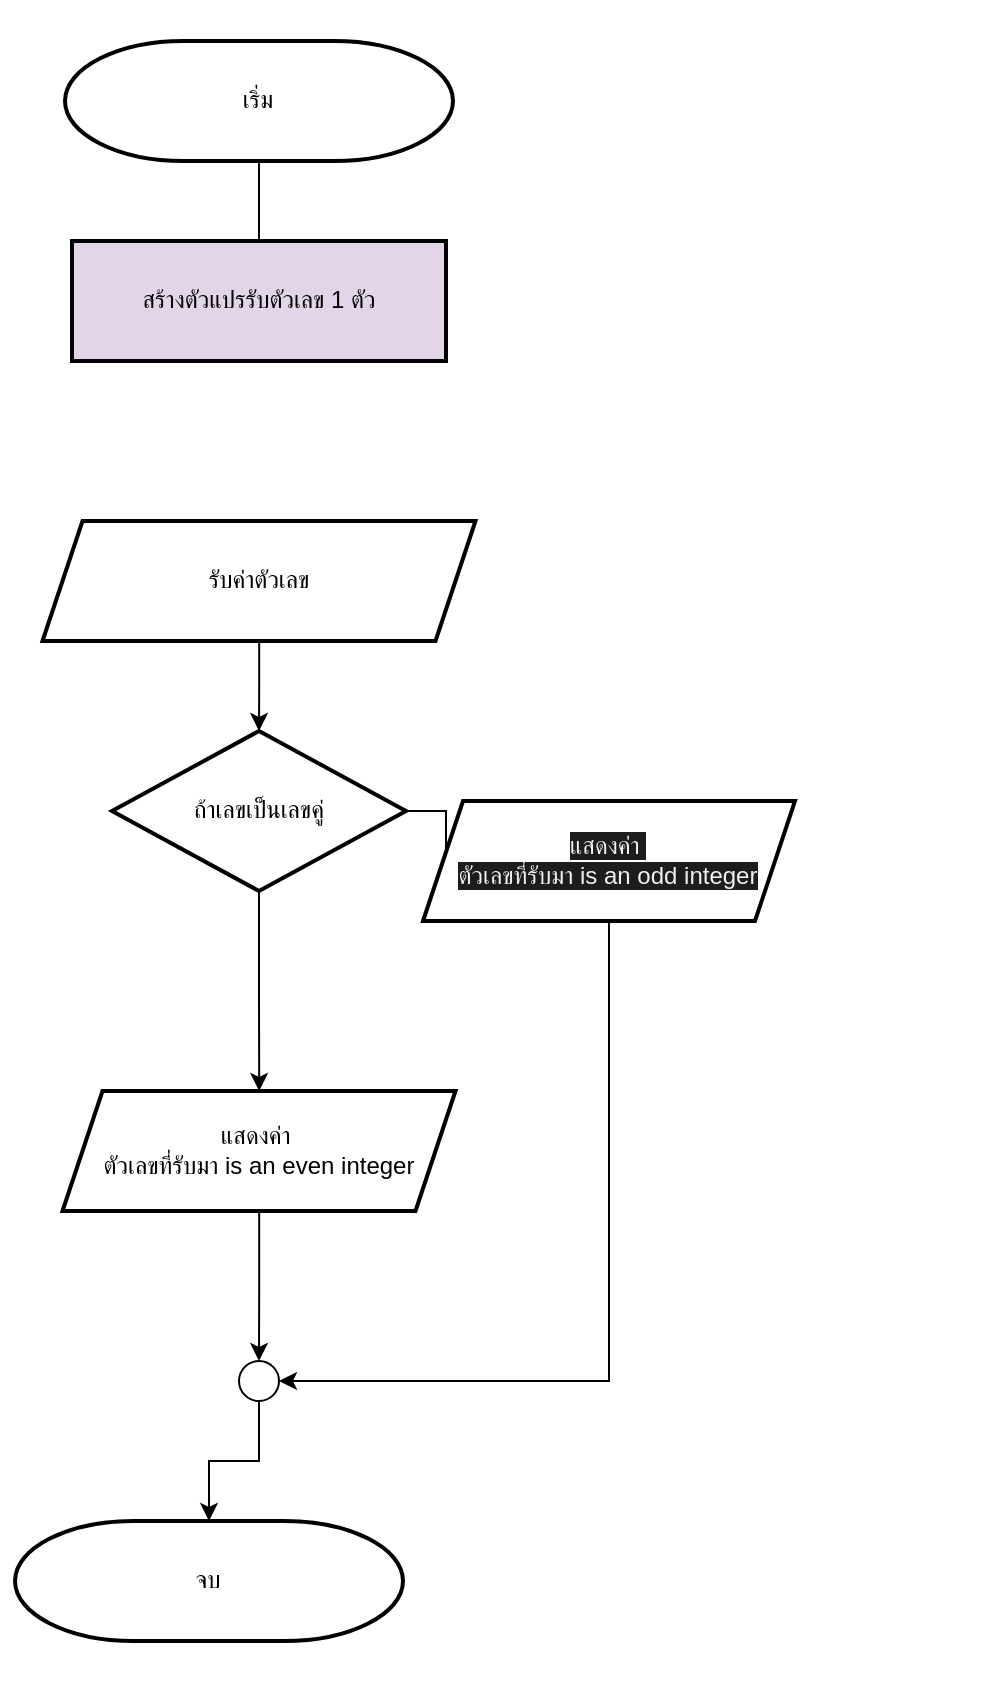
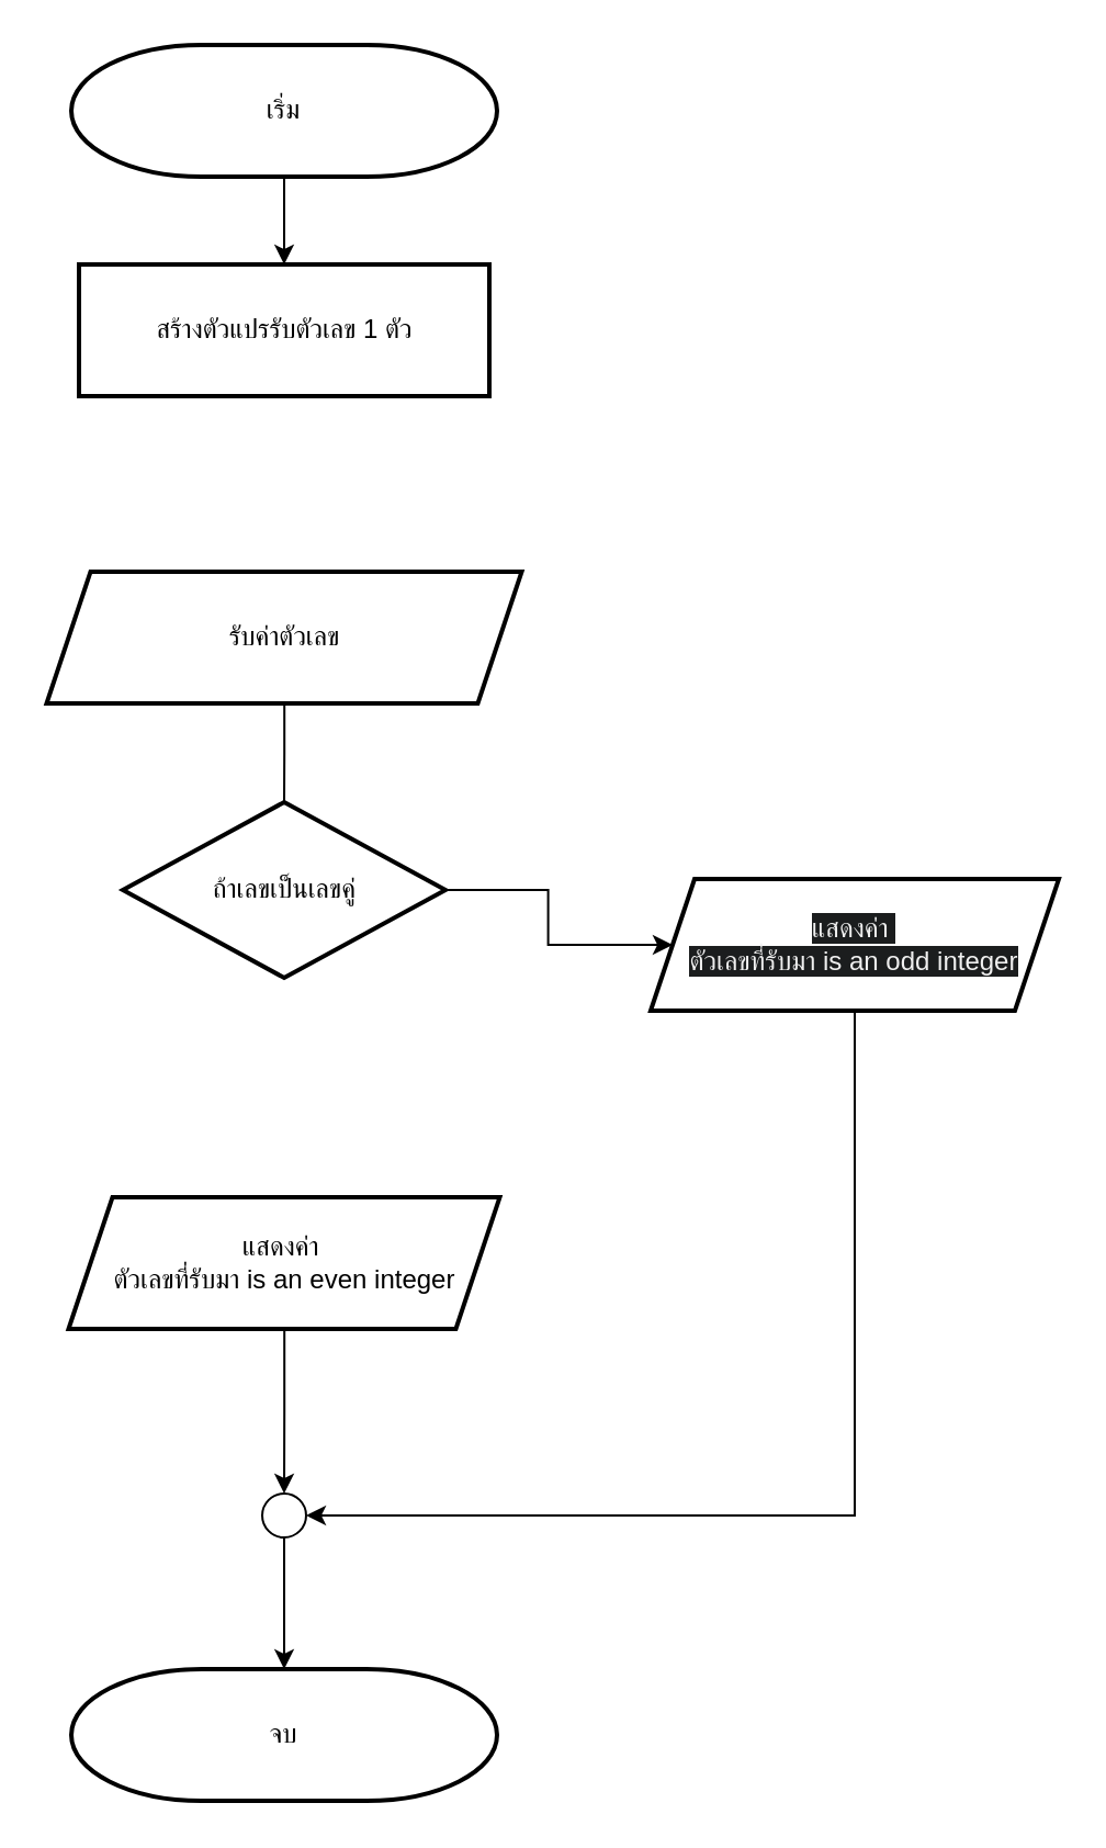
  <mxCell id="0" />
  <mxCell id="1" parent="0" />
- <mxCell id="2" value="" style="edgeStyle=orthogonalEdgeStyle;rounded=0;orthogonalLoop=1;jettySize=auto;html=1;endArrow=none;" edge="1" parent="1" source="3" target="4"><mxGeometry relative="1" as="geometry" /></mxCell>
+ <mxCell id="2" value="" style="edgeStyle=orthogonalEdgeStyle;rounded=0;orthogonalLoop=1;jettySize=auto;html=1;" edge="1" parent="1" source="3" target="4"><mxGeometry relative="1" as="geometry" /></mxCell>
  <mxCell id="3" value="เริ่ม" style="strokeWidth=2;html=1;shape=mxgraph.flowchart.terminator;whiteSpace=wrap;" vertex="1" parent="1"><mxGeometry x="32" y="20" width="194" height="60" as="geometry" /></mxCell>
- <mxCell id="4" value="สร้างตัวแปรรับตัวเลข 1 ตัว" style="whiteSpace=wrap;html=1;strokeWidth=2;fillColor=#e1d5e7;" vertex="1" parent="1"><mxGeometry x="35.5" y="120" width="187" height="60" as="geometry" /></mxCell>
- <mxCell id="5" value="" style="edgeStyle=orthogonalEdgeStyle;rounded=0;orthogonalLoop=1;jettySize=auto;html=1;" edge="1" parent="1" source="6" target="9"><mxGeometry relative="1" as="geometry" /></mxCell>
+ <mxCell id="4" value="สร้างตัวแปรรับตัวเลข 1 ตัว" style="whiteSpace=wrap;html=1;strokeWidth=2;" vertex="1" parent="1"><mxGeometry x="35.5" y="120" width="187" height="60" as="geometry" /></mxCell>
+ <mxCell id="5" value="" style="edgeStyle=orthogonalEdgeStyle;rounded=0;orthogonalLoop=1;jettySize=auto;html=1;endArrow=none;" edge="1" parent="1" source="6" target="9"><mxGeometry relative="1" as="geometry" /></mxCell>
  <mxCell id="6" value="รับค่าตัวเลข" style="shape=parallelogram;perimeter=parallelogramPerimeter;whiteSpace=wrap;html=1;fixedSize=1;strokeWidth=2;" vertex="1" parent="1"><mxGeometry x="20.75" y="260" width="216.5" height="60" as="geometry" /></mxCell>
- <mxCell id="7" value="" style="edgeStyle=orthogonalEdgeStyle;rounded=0;orthogonalLoop=1;jettySize=auto;html=1;" edge="1" parent="1" source="9" target="11"><mxGeometry relative="1" as="geometry" /></mxCell>
  <mxCell id="8" value="" style="edgeStyle=orthogonalEdgeStyle;rounded=0;orthogonalLoop=1;jettySize=auto;html=1;" edge="1" parent="1" source="9" target="12"><mxGeometry relative="1" as="geometry" /></mxCell>
  <mxCell id="9" value="ถ้าเลขเป็นเลขคู่" style="rhombus;whiteSpace=wrap;html=1;strokeWidth=2;" vertex="1" parent="1"><mxGeometry x="55.5" y="365" width="147" height="80" as="geometry" /></mxCell>
  <mxCell id="10" value="" style="edgeStyle=orthogonalEdgeStyle;rounded=0;orthogonalLoop=1;jettySize=auto;html=1;" edge="1" parent="1" source="11" target="14"><mxGeometry relative="1" as="geometry" /></mxCell>
  <mxCell id="11" value="แสดงค่า&amp;nbsp;&lt;br&gt;ตัวเลขที่รับมา is an even integer" style="shape=parallelogram;perimeter=parallelogramPerimeter;whiteSpace=wrap;html=1;fixedSize=1;strokeWidth=2;" vertex="1" parent="1"><mxGeometry x="30.75" y="545" width="196.5" height="60" as="geometry" /></mxCell>
- <mxCell id="12" value="&lt;br&gt;&lt;span style=&quot;color: rgb(240, 240, 240); font-family: Helvetica; font-size: 12px; font-style: normal; font-variant-ligatures: normal; font-variant-caps: normal; font-weight: 400; letter-spacing: normal; orphans: 2; text-align: center; text-indent: 0px; text-transform: none; widows: 2; word-spacing: 0px; -webkit-text-stroke-width: 0px; white-space: normal; background-color: rgb(27, 29, 30); text-decoration-thickness: initial; text-decoration-style: initial; text-decoration-color: initial; display: inline !important; float: none;&quot;&gt;แสดงค่า&amp;nbsp;&lt;/span&gt;&lt;br style=&quot;forced-color-adjust: none; border-color: rgb(0, 0, 0); color: rgb(240, 240, 240); font-family: Helvetica; font-size: 12px; font-style: normal; font-variant-ligatures: normal; font-variant-caps: normal; font-weight: 400; letter-spacing: normal; orphans: 2; text-align: center; text-indent: 0px; text-transform: none; widows: 2; word-spacing: 0px; -webkit-text-stroke-width: 0px; white-space: normal; background-color: rgb(27, 29, 30); text-decoration-thickness: initial; text-decoration-style: initial; text-decoration-color: initial;&quot;&gt;&lt;span style=&quot;color: rgb(240, 240, 240); font-family: Helvetica; font-size: 12px; font-style: normal; font-variant-ligatures: normal; font-variant-caps: normal; font-weight: 400; letter-spacing: normal; orphans: 2; text-align: center; text-indent: 0px; text-transform: none; widows: 2; word-spacing: 0px; -webkit-text-stroke-width: 0px; white-space: normal; background-color: rgb(27, 29, 30); text-decoration-thickness: initial; text-decoration-style: initial; text-decoration-color: initial; display: inline !important; float: none;&quot;&gt;ตัวเลขที่รับมา is an odd integer&lt;/span&gt;&lt;div&gt;&lt;br/&gt;&lt;/div&gt;" style="shape=parallelogram;perimeter=parallelogramPerimeter;whiteSpace=wrap;html=1;fixedSize=1;strokeWidth=2;" vertex="1" parent="1"><mxGeometry x="211" y="400" width="186" height="60" as="geometry" /></mxCell>
+ <mxCell id="12" value="&lt;br&gt;&lt;span style=&quot;color: rgb(240, 240, 240); font-family: Helvetica; font-size: 12px; font-style: normal; font-variant-ligatures: normal; font-variant-caps: normal; font-weight: 400; letter-spacing: normal; orphans: 2; text-align: center; text-indent: 0px; text-transform: none; widows: 2; word-spacing: 0px; -webkit-text-stroke-width: 0px; white-space: normal; background-color: rgb(27, 29, 30); text-decoration-thickness: initial; text-decoration-style: initial; text-decoration-color: initial; display: inline !important; float: none;&quot;&gt;แสดงค่า&amp;nbsp;&lt;/span&gt;&lt;br style=&quot;forced-color-adjust: none; border-color: rgb(0, 0, 0); color: rgb(240, 240, 240); font-family: Helvetica; font-size: 12px; font-style: normal; font-variant-ligatures: normal; font-variant-caps: normal; font-weight: 400; letter-spacing: normal; orphans: 2; text-align: center; text-indent: 0px; text-transform: none; widows: 2; word-spacing: 0px; -webkit-text-stroke-width: 0px; white-space: normal; background-color: rgb(27, 29, 30); text-decoration-thickness: initial; text-decoration-style: initial; text-decoration-color: initial;&quot;&gt;&lt;span style=&quot;color: rgb(240, 240, 240); font-family: Helvetica; font-size: 12px; font-style: normal; font-variant-ligatures: normal; font-variant-caps: normal; font-weight: 400; letter-spacing: normal; orphans: 2; text-align: center; text-indent: 0px; text-transform: none; widows: 2; word-spacing: 0px; -webkit-text-stroke-width: 0px; white-space: normal; background-color: rgb(27, 29, 30); text-decoration-thickness: initial; text-decoration-style: initial; text-decoration-color: initial; display: inline !important; float: none;&quot;&gt;ตัวเลขที่รับมา is an odd integer&lt;/span&gt;&lt;div&gt;&lt;br/&gt;&lt;/div&gt;" style="shape=parallelogram;perimeter=parallelogramPerimeter;whiteSpace=wrap;html=1;fixedSize=1;strokeWidth=2;" vertex="1" parent="1"><mxGeometry x="296" y="400" width="186" height="60" as="geometry" /></mxCell>
  <mxCell id="13" value="" style="edgeStyle=orthogonalEdgeStyle;rounded=0;orthogonalLoop=1;jettySize=auto;html=1;" edge="1" parent="1" source="14" target="16"><mxGeometry relative="1" as="geometry" /></mxCell>
  <mxCell id="14" value="" style="verticalLabelPosition=bottom;verticalAlign=top;html=1;shape=mxgraph.flowchart.on-page_reference;" vertex="1" parent="1"><mxGeometry x="119" y="680" width="20" height="20" as="geometry" /></mxCell>
  <mxCell id="15" style="edgeStyle=orthogonalEdgeStyle;rounded=0;orthogonalLoop=1;jettySize=auto;html=1;entryX=1;entryY=0.5;entryDx=0;entryDy=0;entryPerimeter=0;exitX=0.5;exitY=1;exitDx=0;exitDy=0;" edge="1" parent="1" source="12" target="14"><mxGeometry relative="1" as="geometry" /></mxCell>
- <mxCell id="16" value="จบ" style="strokeWidth=2;html=1;shape=mxgraph.flowchart.terminator;whiteSpace=wrap;" vertex="1" parent="1"><mxGeometry x="7" y="760" width="194" height="60" as="geometry" /></mxCell>
+ <mxCell id="16" value="จบ" style="strokeWidth=2;html=1;shape=mxgraph.flowchart.terminator;whiteSpace=wrap;" vertex="1" parent="1"><mxGeometry x="32" y="760" width="194" height="60" as="geometry" /></mxCell>
